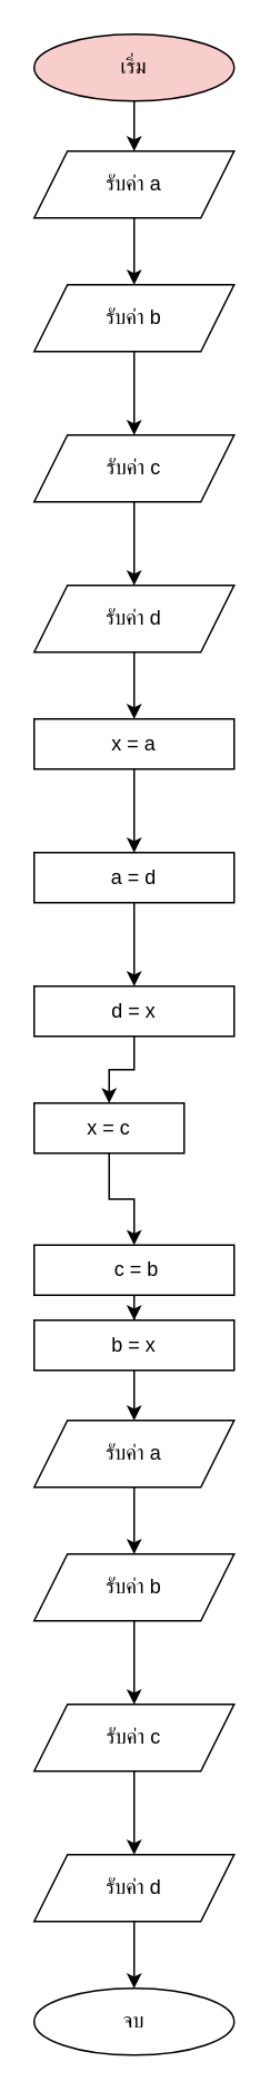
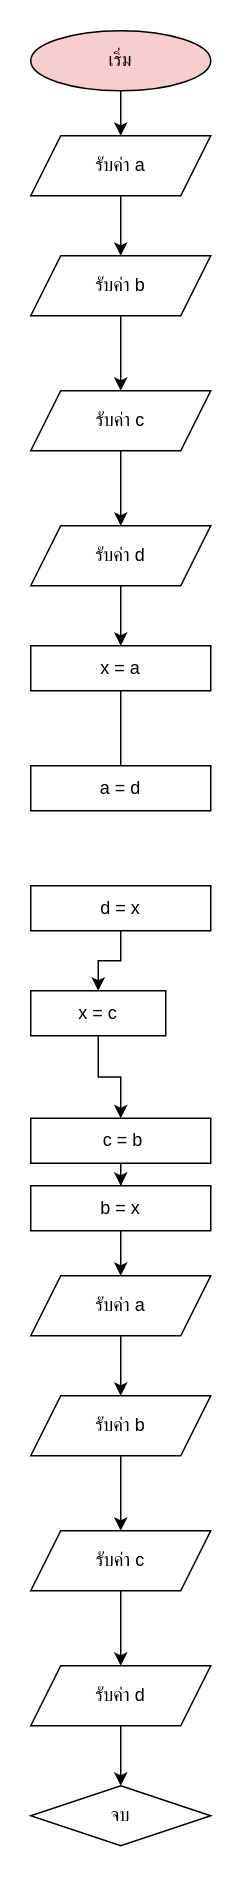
  <mxCell id="0" />
  <mxCell id="1" parent="0" />
  <mxCell id="2" style="edgeStyle=orthogonalEdgeStyle;rounded=0;orthogonalLoop=1;jettySize=auto;html=1;exitX=0.5;exitY=1;exitDx=0;exitDy=0;entryX=0.5;entryY=0;entryDx=0;entryDy=0;" edge="1" parent="1" source="3" target="5"><mxGeometry relative="1" as="geometry" /></mxCell>
  <mxCell id="3" value="เริ่ม" style="ellipse;whiteSpace=wrap;html=1;fillColor=#f8cecc;" vertex="1" parent="1"><mxGeometry x="20" y="20" width="120" height="40" as="geometry" /></mxCell>
  <mxCell id="4" value="" style="edgeStyle=orthogonalEdgeStyle;rounded=0;orthogonalLoop=1;jettySize=auto;html=1;" edge="1" parent="1" source="5" target="7"><mxGeometry relative="1" as="geometry" /></mxCell>
  <mxCell id="5" value="รับค่า a" style="shape=parallelogram;perimeter=parallelogramPerimeter;whiteSpace=wrap;html=1;fixedSize=1;" vertex="1" parent="1"><mxGeometry x="20" y="90" width="120" height="40" as="geometry" /></mxCell>
  <mxCell id="6" value="" style="edgeStyle=orthogonalEdgeStyle;rounded=0;orthogonalLoop=1;jettySize=auto;html=1;" edge="1" parent="1" source="7" target="9"><mxGeometry relative="1" as="geometry" /></mxCell>
  <mxCell id="7" value="รับค่า b" style="shape=parallelogram;perimeter=parallelogramPerimeter;whiteSpace=wrap;html=1;fixedSize=1;" vertex="1" parent="1"><mxGeometry x="20" y="170" width="120" height="40" as="geometry" /></mxCell>
  <mxCell id="8" value="" style="edgeStyle=orthogonalEdgeStyle;rounded=0;orthogonalLoop=1;jettySize=auto;html=1;" edge="1" parent="1" source="9" target="11"><mxGeometry relative="1" as="geometry" /></mxCell>
  <mxCell id="9" value="รับค่า c" style="shape=parallelogram;perimeter=parallelogramPerimeter;whiteSpace=wrap;html=1;fixedSize=1;" vertex="1" parent="1"><mxGeometry x="20" y="260" width="120" height="40" as="geometry" /></mxCell>
  <mxCell id="10" value="" style="edgeStyle=orthogonalEdgeStyle;rounded=0;orthogonalLoop=1;jettySize=auto;html=1;" edge="1" parent="1" source="11" target="13"><mxGeometry relative="1" as="geometry" /></mxCell>
  <mxCell id="11" value="รับค่า d" style="shape=parallelogram;perimeter=parallelogramPerimeter;whiteSpace=wrap;html=1;fixedSize=1;" vertex="1" parent="1"><mxGeometry x="20" y="350" width="120" height="40" as="geometry" /></mxCell>
- <mxCell id="12" value="" style="edgeStyle=orthogonalEdgeStyle;rounded=0;orthogonalLoop=1;jettySize=auto;html=1;" edge="1" parent="1" source="13" target="15"><mxGeometry relative="1" as="geometry" /></mxCell>
+ <mxCell id="12" value="" style="edgeStyle=orthogonalEdgeStyle;rounded=0;orthogonalLoop=1;jettySize=auto;html=1;endArrow=none;" edge="1" parent="1" source="13" target="15"><mxGeometry relative="1" as="geometry" /></mxCell>
  <mxCell id="13" value="x = a" style="rounded=0;whiteSpace=wrap;html=1;" vertex="1" parent="1"><mxGeometry x="20" y="430" width="120" height="30" as="geometry" /></mxCell>
- <mxCell id="14" value="" style="edgeStyle=orthogonalEdgeStyle;rounded=0;orthogonalLoop=1;jettySize=auto;html=1;" edge="1" parent="1" source="15" target="17"><mxGeometry relative="1" as="geometry" /></mxCell>
  <mxCell id="15" value="a = d" style="rounded=0;whiteSpace=wrap;html=1;" vertex="1" parent="1"><mxGeometry x="20" y="510" width="120" height="30" as="geometry" /></mxCell>
  <mxCell id="16" value="" style="edgeStyle=orthogonalEdgeStyle;rounded=0;orthogonalLoop=1;jettySize=auto;html=1;" edge="1" parent="1" source="17" target="19"><mxGeometry relative="1" as="geometry" /></mxCell>
  <mxCell id="17" value="d = x" style="rounded=0;whiteSpace=wrap;html=1;" vertex="1" parent="1"><mxGeometry x="20" y="590" width="120" height="30" as="geometry" /></mxCell>
  <mxCell id="18" value="" style="edgeStyle=orthogonalEdgeStyle;rounded=0;orthogonalLoop=1;jettySize=auto;html=1;" edge="1" parent="1" source="19" target="21"><mxGeometry relative="1" as="geometry" /></mxCell>
  <mxCell id="19" value="x = c" style="rounded=0;whiteSpace=wrap;html=1;" vertex="1" parent="1"><mxGeometry x="20" y="660" width="90" height="30" as="geometry" /></mxCell>
  <mxCell id="20" value="" style="edgeStyle=orthogonalEdgeStyle;rounded=0;orthogonalLoop=1;jettySize=auto;html=1;" edge="1" parent="1" source="21" target="22"><mxGeometry relative="1" as="geometry" /></mxCell>
  <mxCell id="21" value="&amp;nbsp;c = b" style="rounded=0;whiteSpace=wrap;html=1;" vertex="1" parent="1"><mxGeometry x="20" y="745" width="120" height="30" as="geometry" /></mxCell>
  <mxCell id="22" value="b = x" style="rounded=0;whiteSpace=wrap;html=1;" vertex="1" parent="1"><mxGeometry x="20" y="790" width="120" height="30" as="geometry" /></mxCell>
  <mxCell id="23" style="edgeStyle=orthogonalEdgeStyle;rounded=0;orthogonalLoop=1;jettySize=auto;html=1;exitX=0.5;exitY=1;exitDx=0;exitDy=0;entryX=0.5;entryY=0;entryDx=0;entryDy=0;" edge="1" parent="1" target="25"><mxGeometry relative="1" as="geometry"><mxPoint x="80" y="820" as="sourcePoint" /></mxGeometry></mxCell>
  <mxCell id="24" value="" style="edgeStyle=orthogonalEdgeStyle;rounded=0;orthogonalLoop=1;jettySize=auto;html=1;" edge="1" parent="1" source="25" target="27"><mxGeometry relative="1" as="geometry" /></mxCell>
  <mxCell id="25" value="รับค่า a" style="shape=parallelogram;perimeter=parallelogramPerimeter;whiteSpace=wrap;html=1;fixedSize=1;" vertex="1" parent="1"><mxGeometry x="20" y="850" width="120" height="40" as="geometry" /></mxCell>
  <mxCell id="26" value="" style="edgeStyle=orthogonalEdgeStyle;rounded=0;orthogonalLoop=1;jettySize=auto;html=1;" edge="1" parent="1" source="27" target="29"><mxGeometry relative="1" as="geometry" /></mxCell>
  <mxCell id="27" value="รับค่า b" style="shape=parallelogram;perimeter=parallelogramPerimeter;whiteSpace=wrap;html=1;fixedSize=1;" vertex="1" parent="1"><mxGeometry x="20" y="930" width="120" height="40" as="geometry" /></mxCell>
  <mxCell id="28" value="" style="edgeStyle=orthogonalEdgeStyle;rounded=0;orthogonalLoop=1;jettySize=auto;html=1;" edge="1" parent="1" source="29" target="31"><mxGeometry relative="1" as="geometry" /></mxCell>
  <mxCell id="29" value="รับค่า c" style="shape=parallelogram;perimeter=parallelogramPerimeter;whiteSpace=wrap;html=1;fixedSize=1;" vertex="1" parent="1"><mxGeometry x="20" y="1020" width="120" height="40" as="geometry" /></mxCell>
  <mxCell id="30" value="" style="edgeStyle=orthogonalEdgeStyle;rounded=0;orthogonalLoop=1;jettySize=auto;html=1;" edge="1" parent="1" source="31" target="32"><mxGeometry relative="1" as="geometry" /></mxCell>
  <mxCell id="31" value="รับค่า d" style="shape=parallelogram;perimeter=parallelogramPerimeter;whiteSpace=wrap;html=1;fixedSize=1;" vertex="1" parent="1"><mxGeometry x="20" y="1110" width="120" height="40" as="geometry" /></mxCell>
- <mxCell id="32" value="จบ" style="ellipse;whiteSpace=wrap;html=1;" vertex="1" parent="1"><mxGeometry x="20" y="1190" width="120" height="40" as="geometry" /></mxCell>
+ <mxCell id="32" value="จบ" style="rhombus;whiteSpace=wrap;html=1;" vertex="1" parent="1"><mxGeometry x="20" y="1190" width="120" height="40" as="geometry" /></mxCell>
